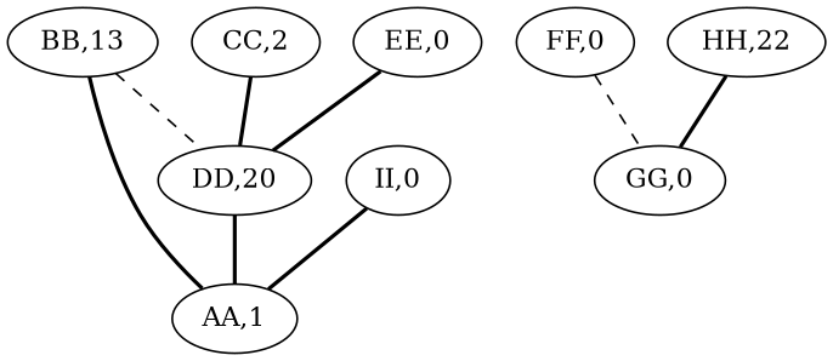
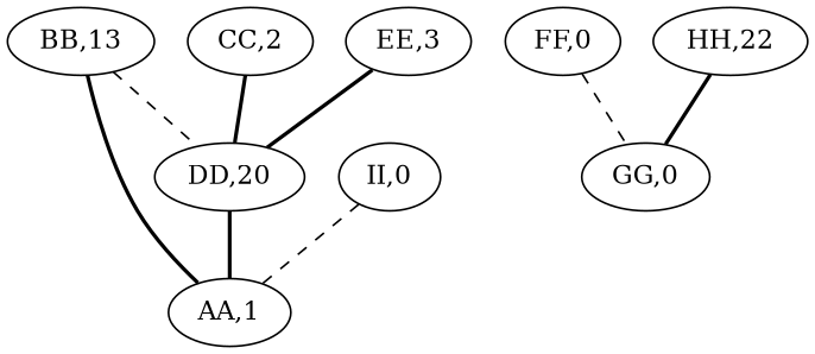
  graph {
    edge [style=bold]
    n1 [label="AA,1"]
    n2 [label="BB,13"]
    n3 [label="DD,20"]
    n4 [label="CC,2"]
-   n5 [label="EE,0"]
+   n5 [label="EE,3"]
    n6 [label="FF,0"]
    n7 [label="GG,0"]
    n8 [label="HH,22"]
    n9 [label="II,0"]
    n2 -- n1
    n2 -- n3 [style=dashed]
    n3 -- n1
    n4 -- n3
    n5 -- n3
    n6 -- n7 [style=dashed]
    n8 -- n7
-   n9 -- n1
+   n9 -- n1 [style=dashed]
  }
